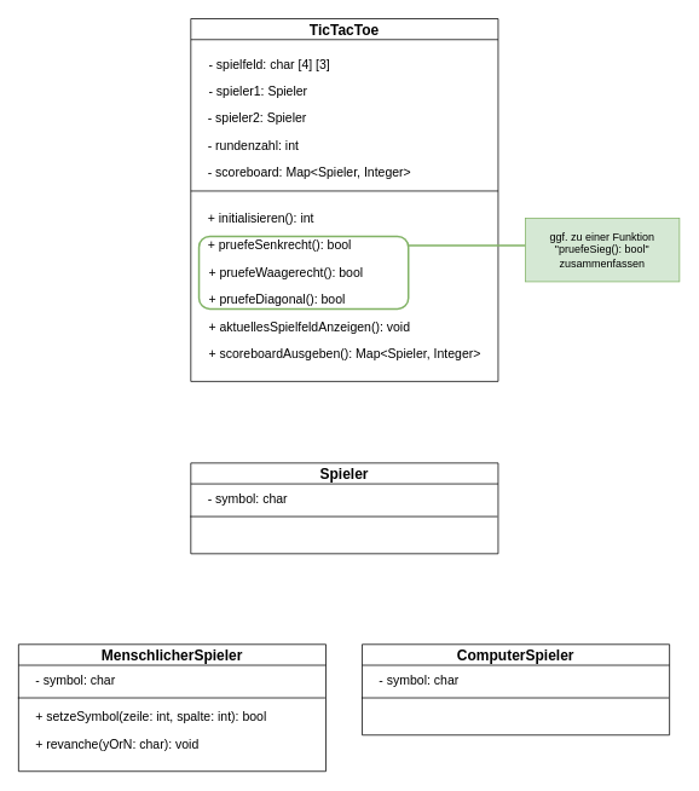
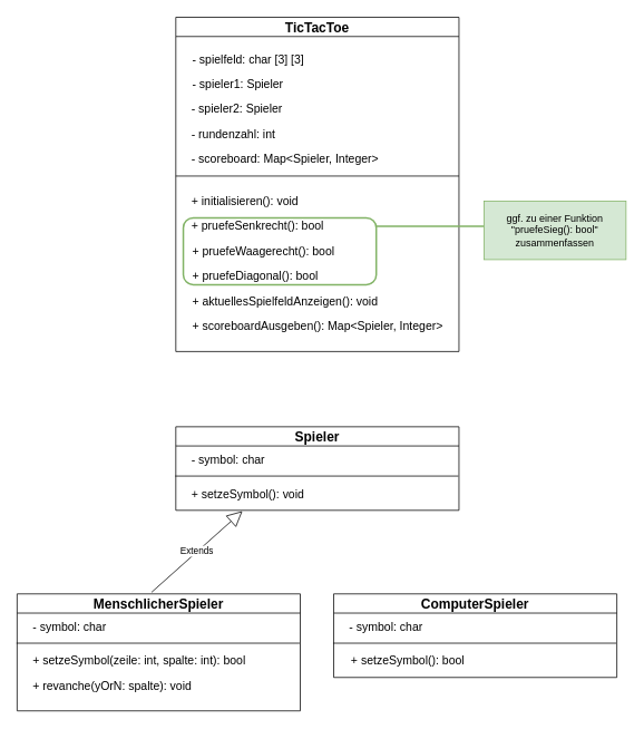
  <mxCell id="0" />
  <mxCell id="1" parent="0" />
  <mxCell id="2" value="&lt;font style=&quot;font-size: 16px;&quot;&gt;TicTacToe&lt;/font&gt;" style="swimlane;whiteSpace=wrap;html=1;" vertex="1" parent="1"><mxGeometry x="210" y="20" width="339" height="400" as="geometry" /></mxCell>
- <mxCell id="3" value="&lt;font style=&quot;font-size: 14px;&quot;&gt;- spielfeld: char [4] [3]&lt;/font&gt;" style="text;html=1;strokeColor=none;fillColor=none;align=left;verticalAlign=middle;whiteSpace=wrap;rounded=0;" vertex="1" parent="2"><mxGeometry x="17.5" y="31" width="251" height="40" as="geometry" /></mxCell>
+ <mxCell id="3" value="&lt;font style=&quot;font-size: 14px;&quot;&gt;- spielfeld: char [3] [3]&lt;/font&gt;" style="text;html=1;strokeColor=none;fillColor=none;align=left;verticalAlign=middle;whiteSpace=wrap;rounded=0;" vertex="1" parent="2"><mxGeometry x="17.5" y="31" width="251" height="40" as="geometry" /></mxCell>
  <mxCell id="4" value="&lt;font style=&quot;font-size: 14px;&quot;&gt;- spieler1: Spieler&lt;/font&gt;" style="text;html=1;strokeColor=none;fillColor=none;align=left;verticalAlign=middle;whiteSpace=wrap;rounded=0;" vertex="1" parent="2"><mxGeometry x="17.5" y="60" width="251" height="40" as="geometry" /></mxCell>
  <mxCell id="5" value="&lt;font style=&quot;font-size: 14px;&quot;&gt;- spieler2: Spieler&lt;/font&gt;" style="text;html=1;strokeColor=none;fillColor=none;align=left;verticalAlign=middle;whiteSpace=wrap;rounded=0;" vertex="1" parent="2"><mxGeometry x="17" y="90" width="251" height="40" as="geometry" /></mxCell>
  <mxCell id="6" value="&lt;font style=&quot;font-size: 14px;&quot;&gt;- rundenzahl: int&lt;/font&gt;" style="text;html=1;strokeColor=none;fillColor=none;align=left;verticalAlign=middle;whiteSpace=wrap;rounded=0;" vertex="1" parent="2"><mxGeometry x="17" y="120" width="251" height="40" as="geometry" /></mxCell>
  <mxCell id="7" value="&lt;font style=&quot;font-size: 14px;&quot;&gt;- scoreboard: Map&amp;lt;Spieler, Integer&amp;gt;&lt;/font&gt;" style="text;html=1;strokeColor=none;fillColor=none;align=left;verticalAlign=middle;whiteSpace=wrap;rounded=0;" vertex="1" parent="2"><mxGeometry x="17" y="150" width="251" height="40" as="geometry" /></mxCell>
  <mxCell id="8" value="&lt;font style=&quot;font-size: 14px;&quot;&gt;+ pruefeSenkrecht(): bool&lt;/font&gt;" style="text;html=1;strokeColor=none;fillColor=none;align=left;verticalAlign=middle;whiteSpace=wrap;rounded=0;" vertex="1" parent="2"><mxGeometry x="17" y="230" width="251" height="40" as="geometry" /></mxCell>
  <mxCell id="9" value="&lt;font style=&quot;font-size: 14px;&quot;&gt;+ pruefeWaagerecht(): bool&lt;/font&gt;" style="text;html=1;strokeColor=none;fillColor=none;align=left;verticalAlign=middle;whiteSpace=wrap;rounded=0;" vertex="1" parent="2"><mxGeometry x="17.5" y="260" width="251" height="40" as="geometry" /></mxCell>
  <mxCell id="10" value="&lt;font style=&quot;font-size: 14px;&quot;&gt;+ pruefeDiagonal(): bool&lt;/font&gt;" style="text;html=1;strokeColor=none;fillColor=none;align=left;verticalAlign=middle;whiteSpace=wrap;rounded=0;" vertex="1" parent="2"><mxGeometry x="17.5" y="290" width="251" height="40" as="geometry" /></mxCell>
  <mxCell id="11" value="&lt;font style=&quot;font-size: 14px;&quot;&gt;+ aktuellesSpielfeldAnzeigen(): void&lt;/font&gt;" style="text;html=1;strokeColor=none;fillColor=none;align=left;verticalAlign=middle;whiteSpace=wrap;rounded=0;" vertex="1" parent="2"><mxGeometry x="17.5" y="320" width="251" height="40" as="geometry" /></mxCell>
  <mxCell id="12" value="" style="endArrow=none;html=1;rounded=0;exitX=0;exitY=0.5;exitDx=0;exitDy=0;" edge="1" parent="2"><mxGeometry width="50" height="50" relative="1" as="geometry"><mxPoint y="190" as="sourcePoint" /><mxPoint x="339" y="190" as="targetPoint" /><Array as="points" /></mxGeometry></mxCell>
  <mxCell id="13" value="" style="rounded=1;whiteSpace=wrap;html=1;fillColor=none;strokeColor=#82b366;strokeWidth=2;" vertex="1" parent="2"><mxGeometry x="9" y="240" width="231" height="80" as="geometry" /></mxCell>
  <mxCell id="14" value="&lt;font style=&quot;font-size: 14px;&quot;&gt;+ scoreboardAusgeben(): Map&amp;lt;Spieler, Integer&amp;gt;&lt;/font&gt;" style="text;html=1;strokeColor=none;fillColor=none;align=left;verticalAlign=middle;whiteSpace=wrap;rounded=0;" vertex="1" parent="2"><mxGeometry x="17.5" y="350" width="302.5" height="40" as="geometry" /></mxCell>
- <mxCell id="15" value="&lt;font style=&quot;font-size: 14px;&quot;&gt;+ initialisieren(): int&lt;/font&gt;" style="text;html=1;strokeColor=none;fillColor=none;align=left;verticalAlign=middle;whiteSpace=wrap;rounded=0;" vertex="1" parent="2"><mxGeometry x="17" y="200" width="251" height="40" as="geometry" /></mxCell>
+ <mxCell id="15" value="&lt;font style=&quot;font-size: 14px;&quot;&gt;+ initialisieren(): void&lt;/font&gt;" style="text;html=1;strokeColor=none;fillColor=none;align=left;verticalAlign=middle;whiteSpace=wrap;rounded=0;" vertex="1" parent="2"><mxGeometry x="17" y="200" width="251" height="40" as="geometry" /></mxCell>
  <mxCell id="16" value="" style="endArrow=none;html=1;rounded=0;exitX=1;exitY=0;exitDx=0;exitDy=0;strokeWidth=2;fillColor=#d5e8d4;strokeColor=#82b366;" edge="1" parent="1"><mxGeometry width="50" height="50" relative="1" as="geometry"><mxPoint x="449" y="270" as="sourcePoint" /><mxPoint x="579" y="270" as="targetPoint" /><Array as="points"><mxPoint x="548" y="270" /><mxPoint x="529" y="270" /></Array></mxGeometry></mxCell>
  <mxCell id="17" value="ggf. zu einer Funktion &quot;pruefeSieg(): bool&quot; zusammenfassen" style="text;html=1;strokeColor=#82b366;fillColor=#d5e8d4;align=center;verticalAlign=middle;whiteSpace=wrap;rounded=0;" vertex="1" parent="1"><mxGeometry x="579" y="240" width="170" height="70" as="geometry" /></mxCell>
  <mxCell id="18" value="&lt;font style=&quot;font-size: 16px;&quot;&gt;Spieler&lt;/font&gt;" style="swimlane;whiteSpace=wrap;html=1;" vertex="1" parent="1"><mxGeometry x="210" y="510" width="339" height="100" as="geometry" /></mxCell>
  <mxCell id="19" value="&lt;font style=&quot;font-size: 14px;&quot;&gt;- symbol: char&lt;/font&gt;" style="text;html=1;strokeColor=none;fillColor=none;align=left;verticalAlign=middle;whiteSpace=wrap;rounded=0;" vertex="1" parent="18"><mxGeometry x="17" y="20" width="251" height="40" as="geometry" /></mxCell>
  <mxCell id="20" value="" style="endArrow=none;html=1;rounded=0;exitX=0;exitY=0.5;exitDx=0;exitDy=0;" edge="1" parent="18"><mxGeometry width="50" height="50" relative="1" as="geometry"><mxPoint x="-0.75" y="59" as="sourcePoint" /><mxPoint x="338.25" y="59" as="targetPoint" /><Array as="points" /></mxGeometry></mxCell>
+ <mxCell id="21" value="&lt;font style=&quot;font-size: 14px;&quot;&gt;+ setzeSymbol(): void&lt;/font&gt;" style="text;html=1;strokeColor=none;fillColor=none;align=left;verticalAlign=middle;whiteSpace=wrap;rounded=0;" vertex="1" parent="1"><mxGeometry x="227" y="571" width="251" height="40" as="geometry" /></mxCell>
  <mxCell id="22" value="&lt;font style=&quot;font-size: 16px;&quot;&gt;MenschlicherSpieler&lt;/font&gt;" style="swimlane;whiteSpace=wrap;html=1;" vertex="1" parent="1"><mxGeometry x="20" y="710" width="339" height="140" as="geometry" /></mxCell>
  <mxCell id="23" value="&lt;font style=&quot;font-size: 14px;&quot;&gt;- symbol: char&lt;/font&gt;" style="text;html=1;strokeColor=none;fillColor=none;align=left;verticalAlign=middle;whiteSpace=wrap;rounded=0;" vertex="1" parent="22"><mxGeometry x="17" y="20" width="251" height="40" as="geometry" /></mxCell>
  <mxCell id="24" value="" style="endArrow=none;html=1;rounded=0;exitX=0;exitY=0.5;exitDx=0;exitDy=0;" edge="1" parent="22"><mxGeometry width="50" height="50" relative="1" as="geometry"><mxPoint x="-0.75" y="59" as="sourcePoint" /><mxPoint x="338.25" y="59" as="targetPoint" /><Array as="points" /></mxGeometry></mxCell>
- <mxCell id="25" value="&lt;font style=&quot;font-size: 14px;&quot;&gt;+ revanche(yOrN: char): void&lt;/font&gt;" style="text;html=1;strokeColor=none;fillColor=none;align=left;verticalAlign=middle;whiteSpace=wrap;rounded=0;" vertex="1" parent="22"><mxGeometry x="17" y="90" width="301" height="40" as="geometry" /></mxCell>
+ <mxCell id="25" value="&lt;font style=&quot;font-size: 14px;&quot;&gt;+ revanche(yOrN: spalte): void&lt;/font&gt;" style="text;html=1;strokeColor=none;fillColor=none;align=left;verticalAlign=middle;whiteSpace=wrap;rounded=0;" vertex="1" parent="22"><mxGeometry x="17" y="90" width="301" height="40" as="geometry" /></mxCell>
  <mxCell id="26" value="&lt;font style=&quot;font-size: 14px;&quot;&gt;+ setzeSymbol(zeile: int, spalte: int): bool&lt;/font&gt;" style="text;html=1;strokeColor=none;fillColor=none;align=left;verticalAlign=middle;whiteSpace=wrap;rounded=0;" vertex="1" parent="22"><mxGeometry x="17" y="60" width="301" height="40" as="geometry" /></mxCell>
  <mxCell id="27" value="&lt;font style=&quot;font-size: 16px;&quot;&gt;ComputerSpieler&lt;/font&gt;" style="swimlane;whiteSpace=wrap;html=1;" vertex="1" parent="1"><mxGeometry x="399" y="710" width="339" height="100" as="geometry" /></mxCell>
  <mxCell id="28" value="&lt;font style=&quot;font-size: 14px;&quot;&gt;- symbol: char&lt;/font&gt;" style="text;html=1;strokeColor=none;fillColor=none;align=left;verticalAlign=middle;whiteSpace=wrap;rounded=0;" vertex="1" parent="27"><mxGeometry x="17" y="20" width="251" height="40" as="geometry" /></mxCell>
  <mxCell id="29" value="" style="endArrow=none;html=1;rounded=0;exitX=0;exitY=0.5;exitDx=0;exitDy=0;" edge="1" parent="27"><mxGeometry width="50" height="50" relative="1" as="geometry"><mxPoint x="-0.75" y="59" as="sourcePoint" /><mxPoint x="338.25" y="59" as="targetPoint" /><Array as="points" /></mxGeometry></mxCell>
+ <mxCell id="30" value="&lt;font style=&quot;font-size: 14px;&quot;&gt;+ setzeSymbol(): bool&lt;/font&gt;" style="text;html=1;strokeColor=none;fillColor=none;align=left;verticalAlign=middle;whiteSpace=wrap;rounded=0;" vertex="1" parent="27"><mxGeometry x="19" y="60" width="301" height="40" as="geometry" /></mxCell>
+ <mxCell id="31" value="Extends" style="endArrow=block;endSize=16;endFill=0;html=1;rounded=0;exitX=0.475;exitY=-0.014;exitDx=0;exitDy=0;exitPerimeter=0;entryX=0.25;entryY=1;entryDx=0;entryDy=0;" edge="1" parent="1" source="22" target="21"><mxGeometry width="160" relative="1" as="geometry"><mxPoint x="269" y="600" as="sourcePoint" /><mxPoint x="429" y="600" as="targetPoint" /></mxGeometry></mxCell>
